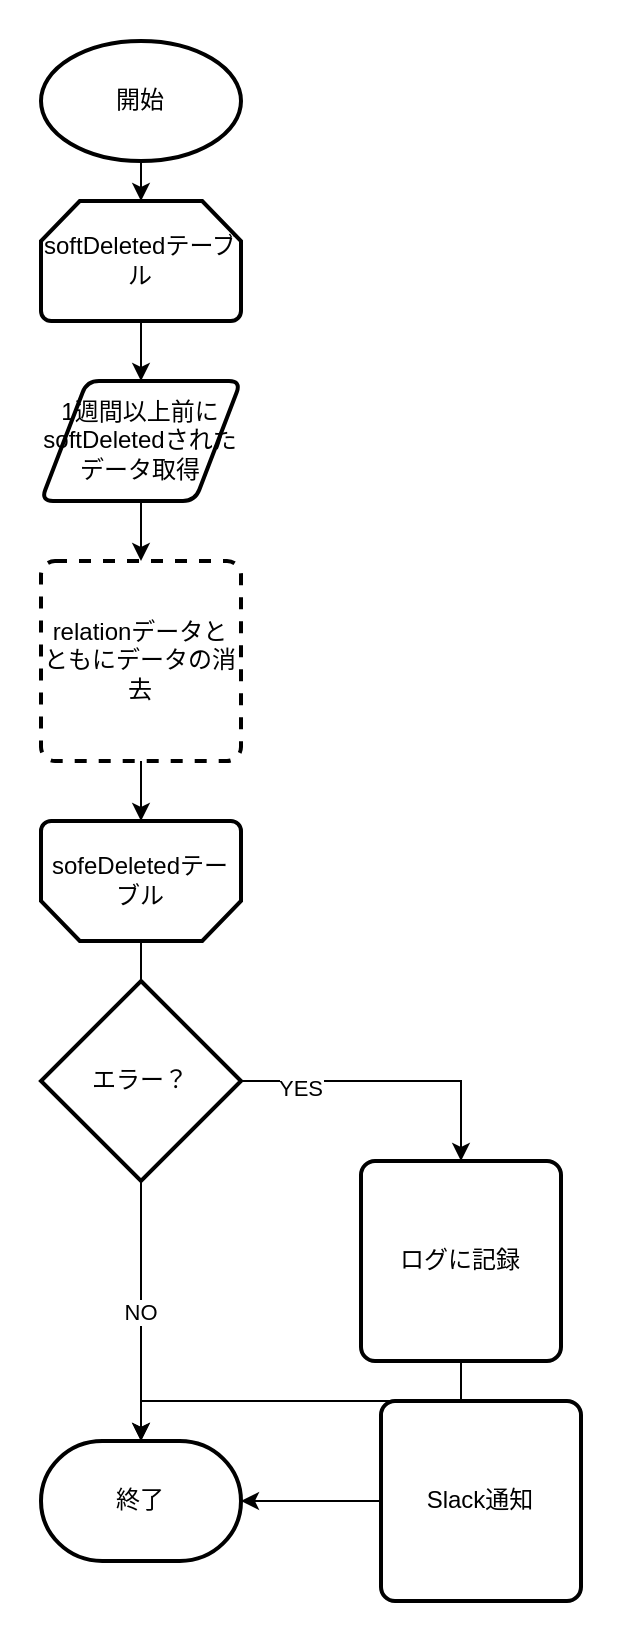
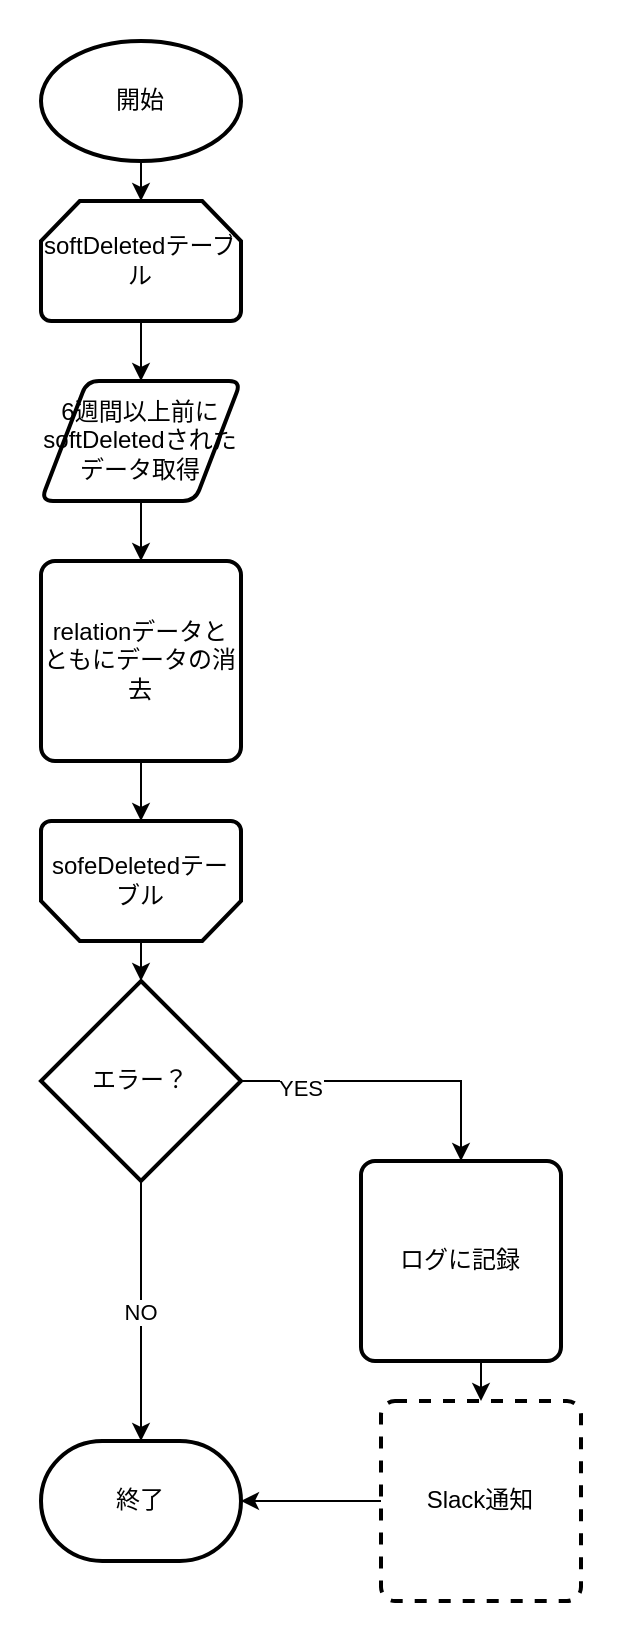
  <mxCell id="0" />
  <mxCell id="1" parent="0" />
  <mxCell id="2" style="edgeStyle=orthogonalEdgeStyle;rounded=0;orthogonalLoop=1;jettySize=auto;html=1;exitX=0.5;exitY=1;exitDx=0;exitDy=0;exitPerimeter=0;entryX=0.5;entryY=0;entryDx=0;entryDy=0;" edge="1" parent="1" source="3"><mxGeometry relative="1" as="geometry"><mxPoint x="70" y="100" as="targetPoint" /></mxGeometry></mxCell>
  <mxCell id="3" value="開始" style="strokeWidth=2;html=1;shape=mxgraph.flowchart.start_1;whiteSpace=wrap;" vertex="1" parent="1"><mxGeometry x="20" y="20" width="100" height="60" as="geometry" /></mxCell>
  <mxCell id="4" value="終了" style="strokeWidth=2;html=1;shape=mxgraph.flowchart.terminator;whiteSpace=wrap;" vertex="1" parent="1"><mxGeometry x="20" y="720" width="100" height="60" as="geometry" /></mxCell>
  <mxCell id="5" style="edgeStyle=orthogonalEdgeStyle;rounded=0;orthogonalLoop=1;jettySize=auto;html=1;exitX=1;exitY=0.5;exitDx=0;exitDy=0;exitPerimeter=0;entryX=0.5;entryY=0;entryDx=0;entryDy=0;" edge="1" parent="1" source="9" target="11"><mxGeometry relative="1" as="geometry" /></mxCell>
  <mxCell id="6" value="YES" style="edgeLabel;html=1;align=center;verticalAlign=middle;resizable=0;points=[];" vertex="1" connectable="0" parent="5"><mxGeometry x="-0.608" y="-3" relative="1" as="geometry"><mxPoint as="offset" /></mxGeometry></mxCell>
  <mxCell id="7" style="edgeStyle=orthogonalEdgeStyle;rounded=0;orthogonalLoop=1;jettySize=auto;html=1;exitX=0.5;exitY=1;exitDx=0;exitDy=0;exitPerimeter=0;" edge="1" parent="1" source="9" target="4"><mxGeometry relative="1" as="geometry" /></mxCell>
  <mxCell id="8" value="NO" style="edgeLabel;html=1;align=center;verticalAlign=middle;resizable=0;points=[];" vertex="1" connectable="0" parent="7"><mxGeometry x="0.003" y="-1" relative="1" as="geometry"><mxPoint as="offset" /></mxGeometry></mxCell>
  <mxCell id="9" value="エラー？" style="strokeWidth=2;html=1;shape=mxgraph.flowchart.decision;whiteSpace=wrap;" vertex="1" parent="1"><mxGeometry x="20" y="490" width="100" height="100" as="geometry" /></mxCell>
- <mxCell id="10" style="edgeStyle=orthogonalEdgeStyle;rounded=0;orthogonalLoop=1;jettySize=auto;html=1;exitX=0.5;exitY=1;exitDx=0;exitDy=0;" edge="1" parent="1" source="11" target="4"><mxGeometry relative="1" as="geometry" /></mxCell>
+ <mxCell id="10" style="edgeStyle=orthogonalEdgeStyle;rounded=0;orthogonalLoop=1;jettySize=auto;html=1;exitX=0.5;exitY=1;exitDx=0;exitDy=0;entryX=0.5;entryY=0;entryDx=0;entryDy=0;" edge="1" parent="1" source="11" target="12"><mxGeometry relative="1" as="geometry" /></mxCell>
  <mxCell id="11" value="ログに記録" style="rounded=1;whiteSpace=wrap;html=1;absoluteArcSize=1;arcSize=14;strokeWidth=2;" vertex="1" parent="1"><mxGeometry x="180" y="580" width="100" height="100" as="geometry" /></mxCell>
- <mxCell id="12" value="Slack通知" style="rounded=1;whiteSpace=wrap;html=1;absoluteArcSize=1;arcSize=14;strokeWidth=2;" vertex="1" parent="1"><mxGeometry x="190" y="700" width="100" height="100" as="geometry" /></mxCell>
+ <mxCell id="12" value="Slack通知" style="rounded=1;whiteSpace=wrap;html=1;absoluteArcSize=1;arcSize=14;strokeWidth=2;dashed=1;" vertex="1" parent="1"><mxGeometry x="190" y="700" width="100" height="100" as="geometry" /></mxCell>
  <mxCell id="13" style="edgeStyle=orthogonalEdgeStyle;rounded=0;orthogonalLoop=1;jettySize=auto;html=1;exitX=0;exitY=0.5;exitDx=0;exitDy=0;entryX=1;entryY=0.5;entryDx=0;entryDy=0;entryPerimeter=0;" edge="1" parent="1" source="12" target="4"><mxGeometry relative="1" as="geometry" /></mxCell>
  <mxCell id="14" style="edgeStyle=orthogonalEdgeStyle;rounded=0;orthogonalLoop=1;jettySize=auto;html=1;exitX=0.5;exitY=1;exitDx=0;exitDy=0;exitPerimeter=0;entryX=0.5;entryY=0;entryDx=0;entryDy=0;" edge="1" parent="1" source="15" target="18"><mxGeometry relative="1" as="geometry" /></mxCell>
  <mxCell id="15" value="softDeletedテーブル" style="strokeWidth=2;html=1;shape=mxgraph.flowchart.loop_limit;whiteSpace=wrap;" vertex="1" parent="1"><mxGeometry x="20" y="100" width="100" height="60" as="geometry" /></mxCell>
  <mxCell id="16" value="sofeDeletedテーブル" style="strokeWidth=2;html=1;shape=mxgraph.flowchart.loop_limit;whiteSpace=wrap;direction=west;" vertex="1" parent="1"><mxGeometry x="20" y="410" width="100" height="60" as="geometry" /></mxCell>
  <mxCell id="17" style="edgeStyle=orthogonalEdgeStyle;rounded=0;orthogonalLoop=1;jettySize=auto;html=1;exitX=0.5;exitY=1;exitDx=0;exitDy=0;entryX=0.5;entryY=0;entryDx=0;entryDy=0;" edge="1" parent="1" source="18" target="19"><mxGeometry relative="1" as="geometry" /></mxCell>
- <mxCell id="18" value="1週間以上前にsoftDeletedされたデータ取得" style="shape=parallelogram;html=1;strokeWidth=2;perimeter=parallelogramPerimeter;whiteSpace=wrap;rounded=1;arcSize=12;size=0.23;" vertex="1" parent="1"><mxGeometry x="20" y="190" width="100" height="60" as="geometry" /></mxCell>
- <mxCell id="19" value="relationデータとともにデータの消去" style="rounded=1;whiteSpace=wrap;html=1;absoluteArcSize=1;arcSize=14;strokeWidth=2;dashed=1;" vertex="1" parent="1"><mxGeometry x="20" y="280" width="100" height="100" as="geometry" /></mxCell>
- <mxCell id="20" style="edgeStyle=orthogonalEdgeStyle;rounded=0;orthogonalLoop=1;jettySize=auto;html=1;exitX=0.5;exitY=0;exitDx=0;exitDy=0;exitPerimeter=0;entryX=0.5;entryY=0;entryDx=0;entryDy=0;entryPerimeter=0;endArrow=none;" edge="1" parent="1" source="16" target="9"><mxGeometry relative="1" as="geometry" /></mxCell>
+ <mxCell id="18" value="6週間以上前にsoftDeletedされたデータ取得" style="shape=parallelogram;html=1;strokeWidth=2;perimeter=parallelogramPerimeter;whiteSpace=wrap;rounded=1;arcSize=12;size=0.23;" vertex="1" parent="1"><mxGeometry x="20" y="190" width="100" height="60" as="geometry" /></mxCell>
+ <mxCell id="19" value="relationデータとともにデータの消去" style="rounded=1;whiteSpace=wrap;html=1;absoluteArcSize=1;arcSize=14;strokeWidth=2;" vertex="1" parent="1"><mxGeometry x="20" y="280" width="100" height="100" as="geometry" /></mxCell>
+ <mxCell id="20" style="edgeStyle=orthogonalEdgeStyle;rounded=0;orthogonalLoop=1;jettySize=auto;html=1;exitX=0.5;exitY=0;exitDx=0;exitDy=0;exitPerimeter=0;entryX=0.5;entryY=0;entryDx=0;entryDy=0;entryPerimeter=0;" edge="1" parent="1" source="16" target="9"><mxGeometry relative="1" as="geometry" /></mxCell>
  <mxCell id="21" style="edgeStyle=orthogonalEdgeStyle;rounded=0;orthogonalLoop=1;jettySize=auto;html=1;exitX=0.5;exitY=1;exitDx=0;exitDy=0;entryX=0.5;entryY=1;entryDx=0;entryDy=0;entryPerimeter=0;" edge="1" parent="1" source="19" target="16"><mxGeometry relative="1" as="geometry" /></mxCell>
